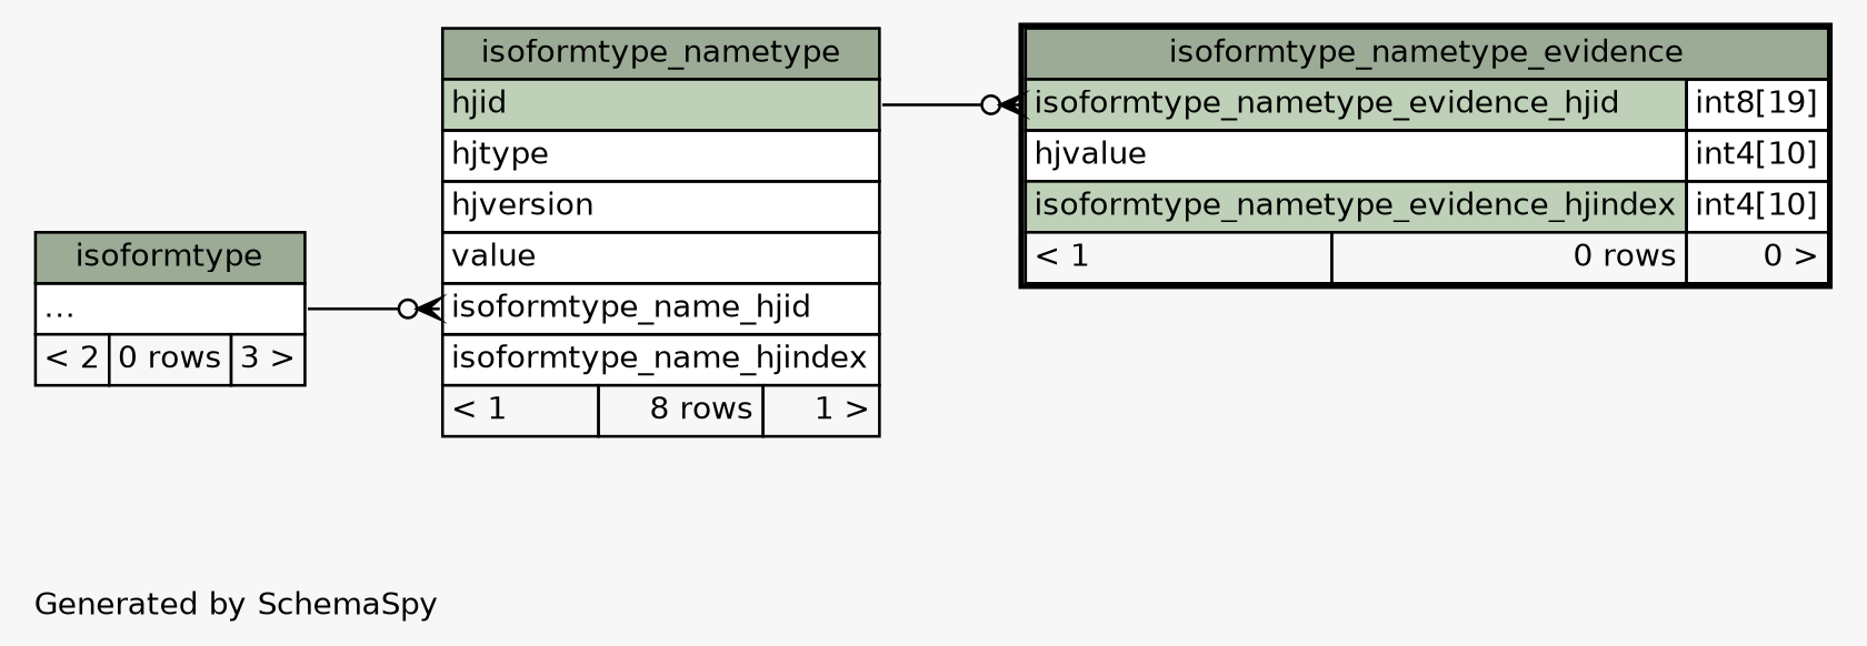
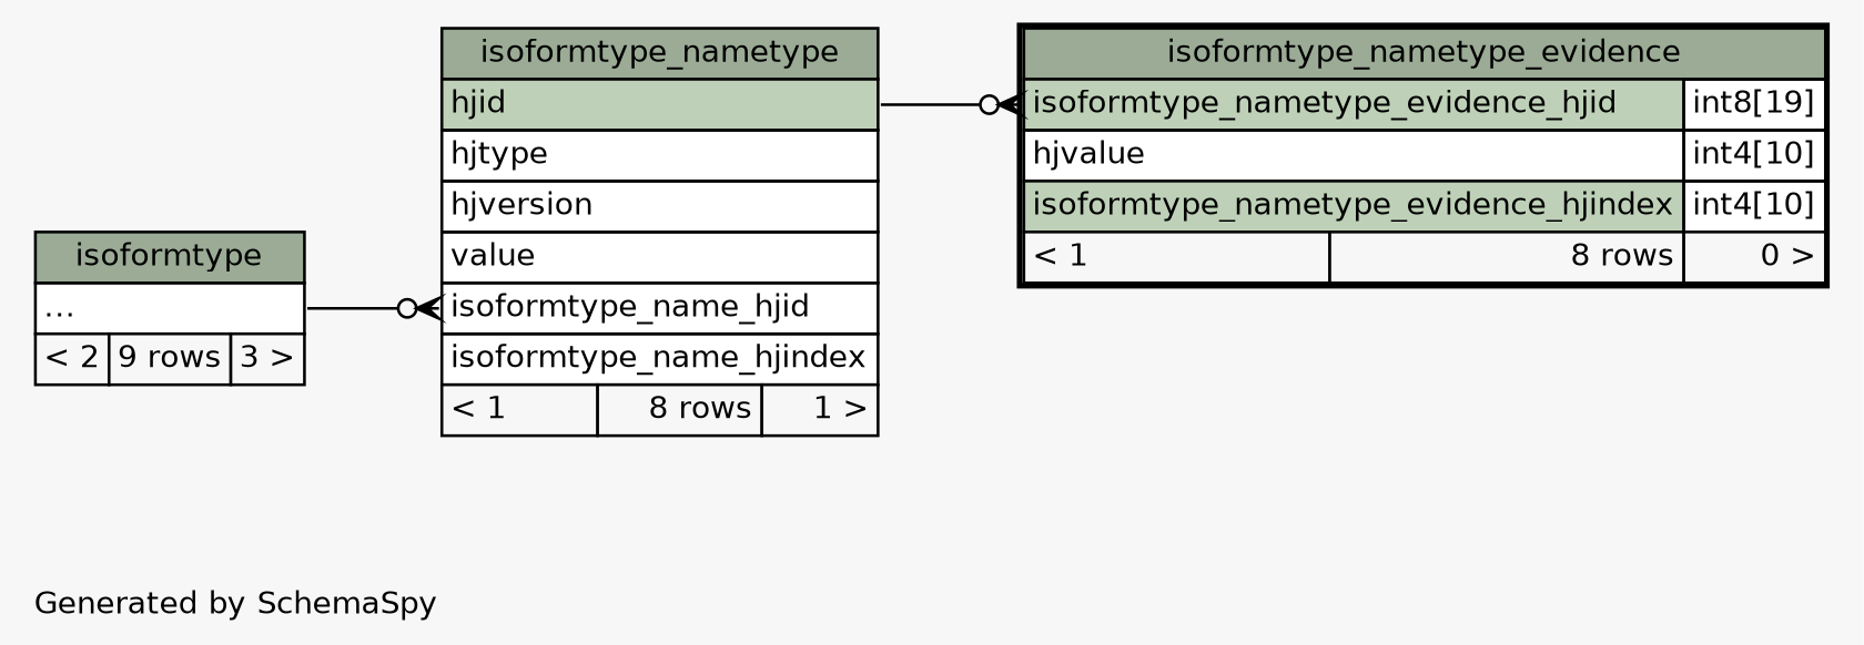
  digraph {
    bgcolor="#f7f7f7"
    fontname="DejaVu Sans"
    fontsize=11
    label="\nGenerated by SchemaSpy"
    labeljust=l
    nodesep=0.18
    rankdir=RL
    ranksep=0.46
    node [fontname="DejaVu Sans" fontsize=11 shape=plaintext]
    edge [arrowhead=none arrowsize=0.8 arrowtail=crowodot dir=back fontname="DejaVu Sans"]
    n1 [label=<     <TABLE BORDER="0" CELLBORDER="1" CELLSPACING="0" BGCOLOR="#ffffff">       <TR><TD COLSPAN="3" BGCOLOR="#9bab96" ALIGN="CENTER">isoformtype_nametype</TD></TR>       <TR><TD PORT="hjid" COLSPAN="3" BGCOLOR="#bed1b8" ALIGN="LEFT">hjid</TD></TR>       <TR><TD PORT="hjtype" COLSPAN="3" ALIGN="LEFT">hjtype</TD></TR>       <TR><TD PORT="hjversion" COLSPAN="3" ALIGN="LEFT">hjversion</TD></TR>       <TR><TD PORT="value" COLSPAN="3" ALIGN="LEFT">value</TD></TR>       <TR><TD PORT="isoformtype_name_hjid" COLSPAN="3" ALIGN="LEFT">isoformtype_name_hjid</TD></TR>       <TR><TD PORT="isoformtype_name_hjindex" COLSPAN="3" ALIGN="LEFT">isoformtype_name_hjindex</TD></TR>       <TR><TD ALIGN="LEFT" BGCOLOR="#f7f7f7">&lt; 1</TD><TD ALIGN="RIGHT" BGCOLOR="#f7f7f7">8 rows</TD><TD ALIGN="RIGHT" BGCOLOR="#f7f7f7">1 &gt;</TD></TR>     </TABLE>>]
-   n2 [label=<     <TABLE BORDER="0" CELLBORDER="1" CELLSPACING="0" BGCOLOR="#ffffff">       <TR><TD COLSPAN="3" BGCOLOR="#9bab96" ALIGN="CENTER">isoformtype</TD></TR>       <TR><TD PORT="elipses" COLSPAN="3" ALIGN="LEFT">...</TD></TR>       <TR><TD ALIGN="LEFT" BGCOLOR="#f7f7f7">&lt; 2</TD><TD ALIGN="RIGHT" BGCOLOR="#f7f7f7">0 rows</TD><TD ALIGN="RIGHT" BGCOLOR="#f7f7f7">3 &gt;</TD></TR>     </TABLE>>]
-   n3 [label=<     <TABLE BORDER="2" CELLBORDER="1" CELLSPACING="0" BGCOLOR="#ffffff">       <TR><TD COLSPAN="3" BGCOLOR="#9bab96" ALIGN="CENTER">isoformtype_nametype_evidence</TD></TR>       <TR><TD PORT="isoformtype_nametype_evidence_hjid" COLSPAN="2" BGCOLOR="#bed1b8" ALIGN="LEFT">isoformtype_nametype_evidence_hjid</TD><TD PORT="isoformtype_nametype_evidence_hjid.type" ALIGN="LEFT">int8[19]</TD></TR>       <TR><TD PORT="hjvalue" COLSPAN="2" ALIGN="LEFT">hjvalue</TD><TD PORT="hjvalue.type" ALIGN="LEFT">int4[10]</TD></TR>       <TR><TD PORT="isoformtype_nametype_evidence_hjindex" COLSPAN="2" BGCOLOR="#bed1b8" ALIGN="LEFT">isoformtype_nametype_evidence_hjindex</TD><TD PORT="isoformtype_nametype_evidence_hjindex.type" ALIGN="LEFT">int4[10]</TD></TR>       <TR><TD ALIGN="LEFT" BGCOLOR="#f7f7f7">&lt; 1</TD><TD ALIGN="RIGHT" BGCOLOR="#f7f7f7">0 rows</TD><TD ALIGN="RIGHT" BGCOLOR="#f7f7f7">0 &gt;</TD></TR>     </TABLE>>]
+   n2 [label=<     <TABLE BORDER="0" CELLBORDER="1" CELLSPACING="0" BGCOLOR="#ffffff">       <TR><TD COLSPAN="3" BGCOLOR="#9bab96" ALIGN="CENTER">isoformtype</TD></TR>       <TR><TD PORT="elipses" COLSPAN="3" ALIGN="LEFT">...</TD></TR>       <TR><TD ALIGN="LEFT" BGCOLOR="#f7f7f7">&lt; 2</TD><TD ALIGN="RIGHT" BGCOLOR="#f7f7f7">9 rows</TD><TD ALIGN="RIGHT" BGCOLOR="#f7f7f7">3 &gt;</TD></TR>     </TABLE>>]
+   n3 [label=<     <TABLE BORDER="2" CELLBORDER="1" CELLSPACING="0" BGCOLOR="#ffffff">       <TR><TD COLSPAN="3" BGCOLOR="#9bab96" ALIGN="CENTER">isoformtype_nametype_evidence</TD></TR>       <TR><TD PORT="isoformtype_nametype_evidence_hjid" COLSPAN="2" BGCOLOR="#bed1b8" ALIGN="LEFT">isoformtype_nametype_evidence_hjid</TD><TD PORT="isoformtype_nametype_evidence_hjid.type" ALIGN="LEFT">int8[19]</TD></TR>       <TR><TD PORT="hjvalue" COLSPAN="2" ALIGN="LEFT">hjvalue</TD><TD PORT="hjvalue.type" ALIGN="LEFT">int4[10]</TD></TR>       <TR><TD PORT="isoformtype_nametype_evidence_hjindex" COLSPAN="2" BGCOLOR="#bed1b8" ALIGN="LEFT">isoformtype_nametype_evidence_hjindex</TD><TD PORT="isoformtype_nametype_evidence_hjindex.type" ALIGN="LEFT">int4[10]</TD></TR>       <TR><TD ALIGN="LEFT" BGCOLOR="#f7f7f7">&lt; 1</TD><TD ALIGN="RIGHT" BGCOLOR="#f7f7f7">8 rows</TD><TD ALIGN="RIGHT" BGCOLOR="#f7f7f7">0 &gt;</TD></TR>     </TABLE>>]
    n1 -> n2 [headport="elipses:e" tailport="isoformtype_name_hjid:w"]
    n3 -> n1 [headport="hjid:e" tailport="isoformtype_nametype_evidence_hjid:w"]
  }
